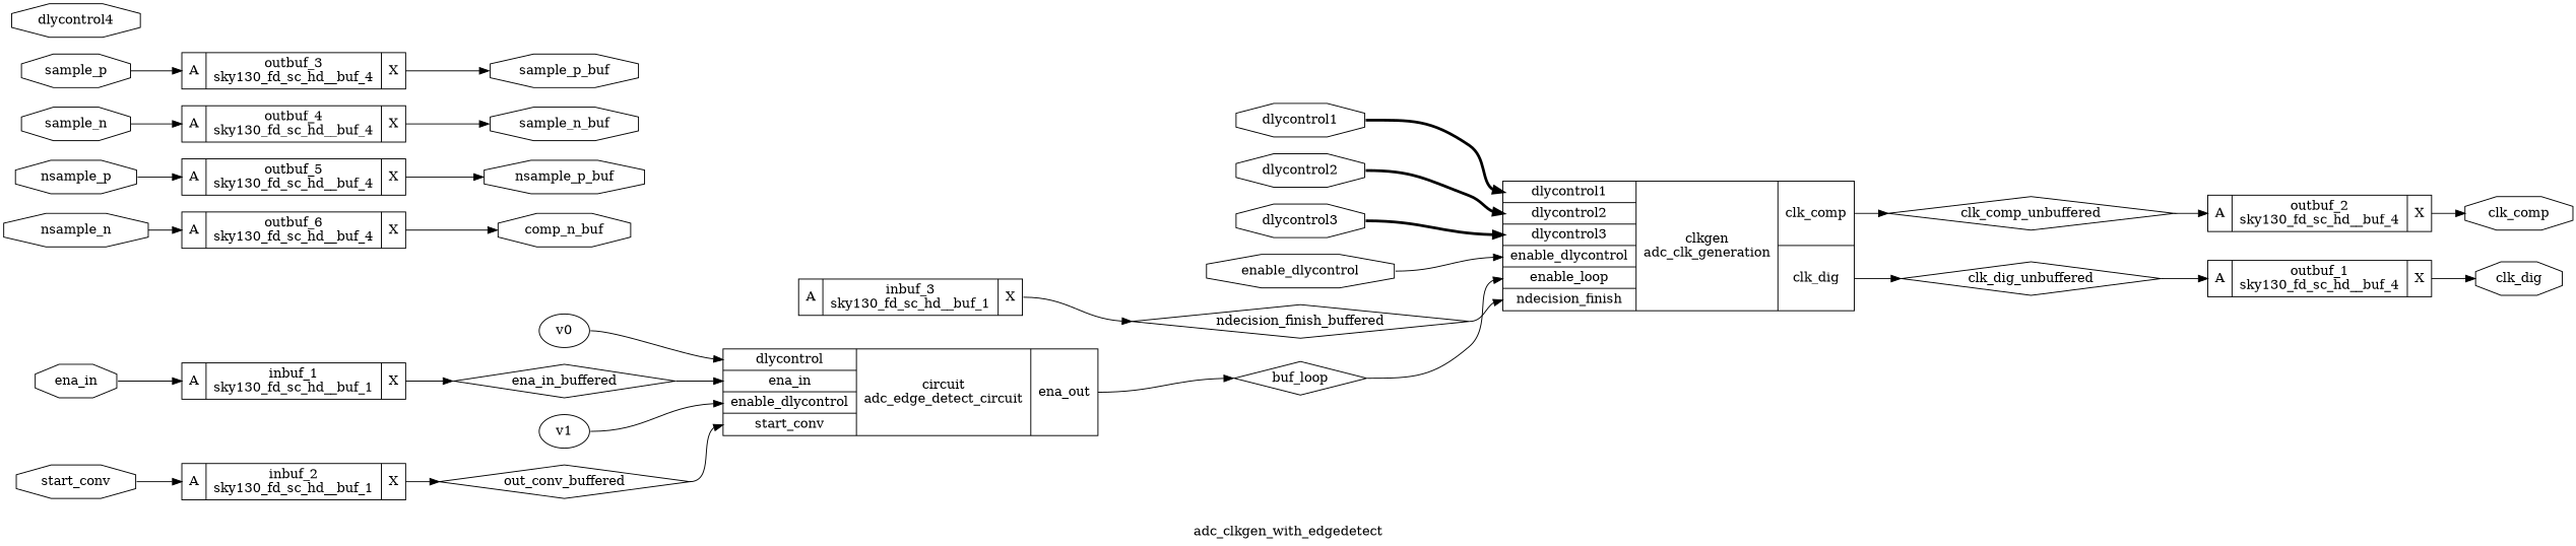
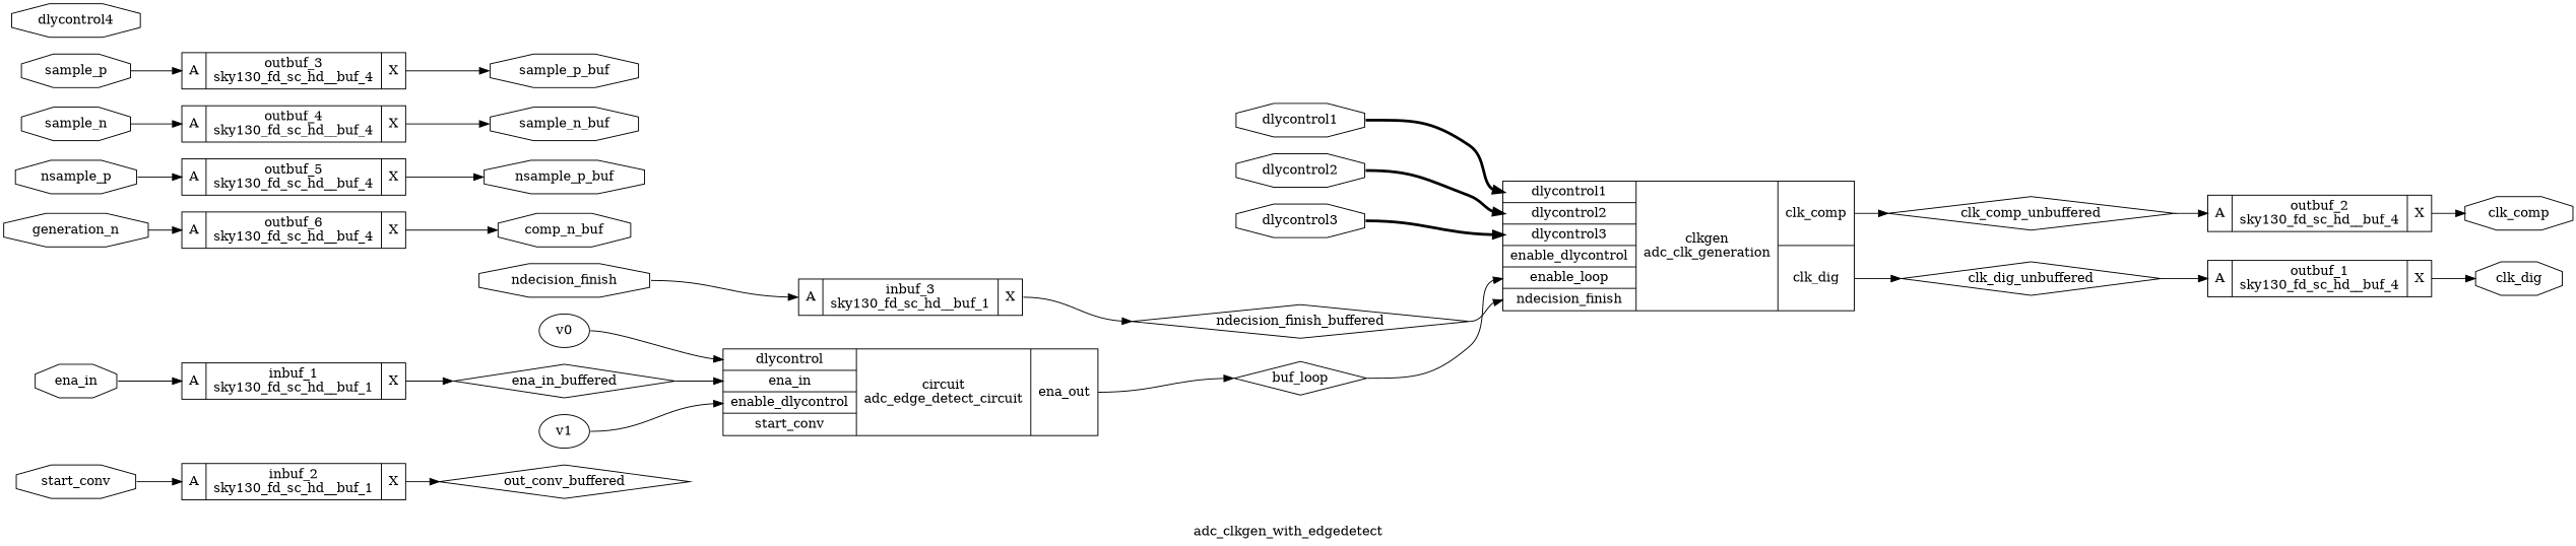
  digraph {
    label=adc_clkgen_with_edgedetect
    rankdir=LR
    remincross=true
    node [color=black fontcolor=black shape=octagon]
    edge [color=black headport=w tailport=e]
    n1 [label=clk_comp_unbuffered shape=diamond]
    n2 [label="{{<p29> A}|outbuf_2\nsky130_fd_sc_hd__buf_4|{<p30> X}}" shape=record color="" fontcolor=""]
    n3 [label=clk_comp]
    n4 [label=clk_dig_unbuffered shape=diamond]
    n5 [label="{{<p29> A}|outbuf_1\nsky130_fd_sc_hd__buf_4|{<p30> X}}" shape=record color="" fontcolor=""]
    n6 [label=clk_dig]
    n7 [label=ndecision_finish_buffered shape=diamond]
    n8 [label="{{<p18> dlycontrol1|<p17> dlycontrol2|<p16> dlycontrol3|<p19> enable_dlycontrol|<p6> enable_loop|<p22> ndecision_finish}|clkgen\nadc_clk_generation|{<p20> clk_comp|<p21> clk_dig}}" shape=record color="" fontcolor=""]
    n9 [label=out_conv_buffered shape=diamond]
    n10 [label="{{<p26> dlycontrol|<p24> ena_in|<p19> enable_dlycontrol|<p23> start_conv}|circuit\nadc_edge_detect_circuit|{<p27> ena_out}}" shape=record color="" fontcolor=""]
    n11 [label=buf_loop shape=diamond]
    n12 [label=ena_in_buffered shape=diamond]
    n13 [label=comp_n_buf]
    n14 [label=nsample_p_buf]
    n15 [label=sample_n_buf]
    n16 [label=sample_p_buf]
-   n17 [label=nsample_n]
+   n17 [label=generation_n]
    n18 [label="{{<p29> A}|outbuf_6\nsky130_fd_sc_hd__buf_4|{<p30> X}}" shape=record color="" fontcolor=""]
    n19 [label=nsample_p]
    n20 [label="{{<p29> A}|outbuf_5\nsky130_fd_sc_hd__buf_4|{<p30> X}}" shape=record color="" fontcolor=""]
    n21 [label=sample_n]
    n22 [label="{{<p29> A}|outbuf_4\nsky130_fd_sc_hd__buf_4|{<p30> X}}" shape=record color="" fontcolor=""]
    n23 [label=sample_p]
    n24 [label="{{<p29> A}|outbuf_3\nsky130_fd_sc_hd__buf_4|{<p30> X}}" shape=record color="" fontcolor=""]
    n25 [label=dlycontrol4]
    n26 [label=dlycontrol3]
    n27 [label=dlycontrol2]
    n28 [label=dlycontrol1]
-   n29 [label=enable_dlycontrol]
+   n30 [label=ndecision_finish]
    n31 [label="{{<p29> A}|inbuf_3\nsky130_fd_sc_hd__buf_1|{<p30> X}}" shape=record color="" fontcolor=""]
    n32 [label=start_conv]
    n33 [label="{{<p29> A}|inbuf_2\nsky130_fd_sc_hd__buf_1|{<p30> X}}" shape=record color="" fontcolor=""]
    n34 [label=ena_in]
    n35 [label="{{<p29> A}|inbuf_1\nsky130_fd_sc_hd__buf_1|{<p30> X}}" shape=record color="" fontcolor=""]
    v0 [color="" fontcolor="" shape=""]
    v1 [color="" fontcolor="" shape=""]
    n1 -> n2 [headport="p29:w"]
    n2 -> n3 [tailport="p30:e"]
    n4 -> n5 [headport="p29:w"]
    n5 -> n6 [tailport="p30:e"]
    n7 -> n8 [headport="p22:w"]
    n8 -> n1 [tailport="p20:e"]
    n8 -> n4 [tailport="p21:e"]
-   n9 -> n10 [headport="p23:w"]
    n10 -> n11 [tailport="p27:e"]
    n11 -> n8 [headport="p6:w"]
    n12 -> n10 [headport="p24:w"]
    n17 -> n18 [headport="p29:w"]
    n18 -> n13 [tailport="p30:e"]
    n19 -> n20 [headport="p29:w"]
    n20 -> n14 [tailport="p30:e"]
    n21 -> n22 [headport="p29:w"]
    n22 -> n15 [tailport="p30:e"]
    n23 -> n24 [headport="p29:w"]
    n24 -> n16 [tailport="p30:e"]
    n26 -> n8 [headport="p16:w" style="setlinewidth(3)"]
    n27 -> n8 [headport="p17:w" style="setlinewidth(3)"]
    n28 -> n8 [headport="p18:w" style="setlinewidth(3)"]
-   n29 -> n8 [headport="p19:w"]
+   n30 -> n31 [headport="p29:w"]
    n31 -> n7 [tailport="p30:e"]
    n32 -> n33 [headport="p29:w"]
    n33 -> n9 [tailport="p30:e"]
    n34 -> n35 [headport="p29:w"]
    n35 -> n12 [tailport="p30:e"]
    v0 -> n10 [headport="p26:w"]
    v1 -> n10 [headport="p19:w"]
  }
